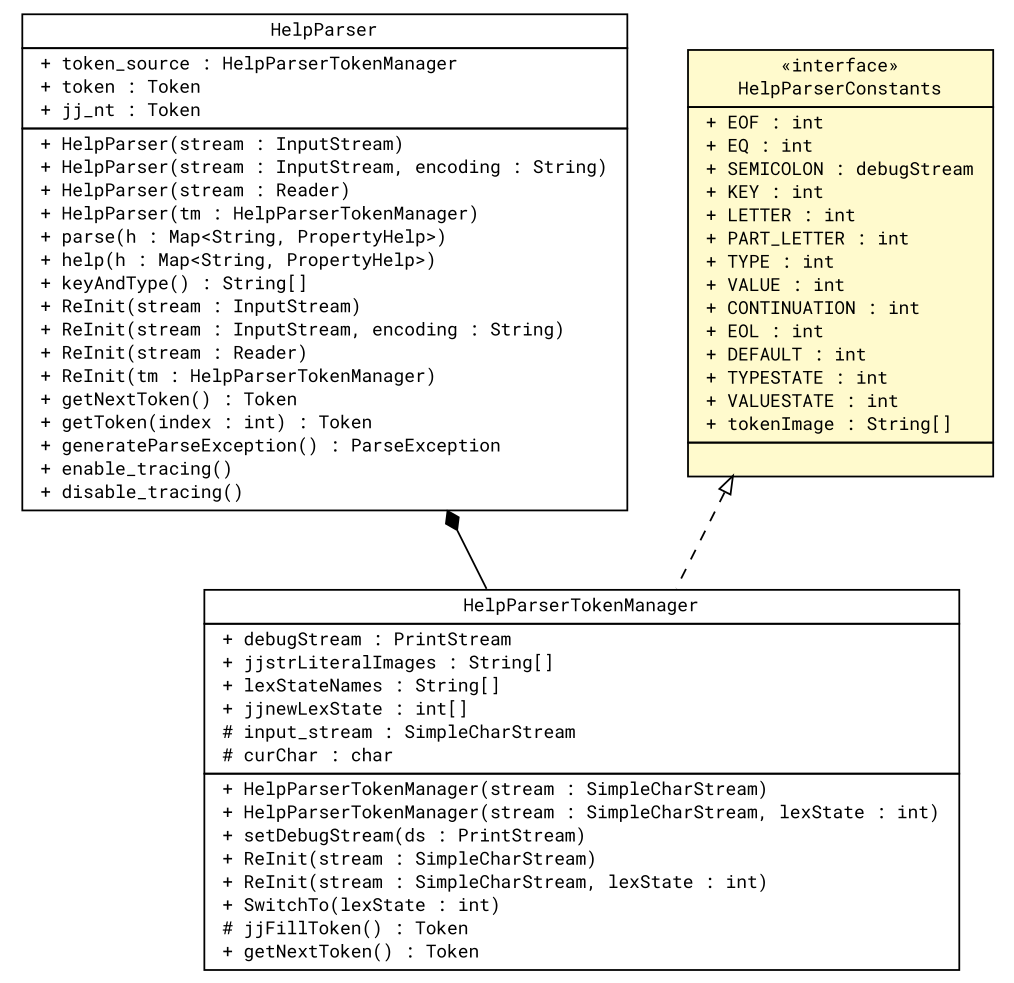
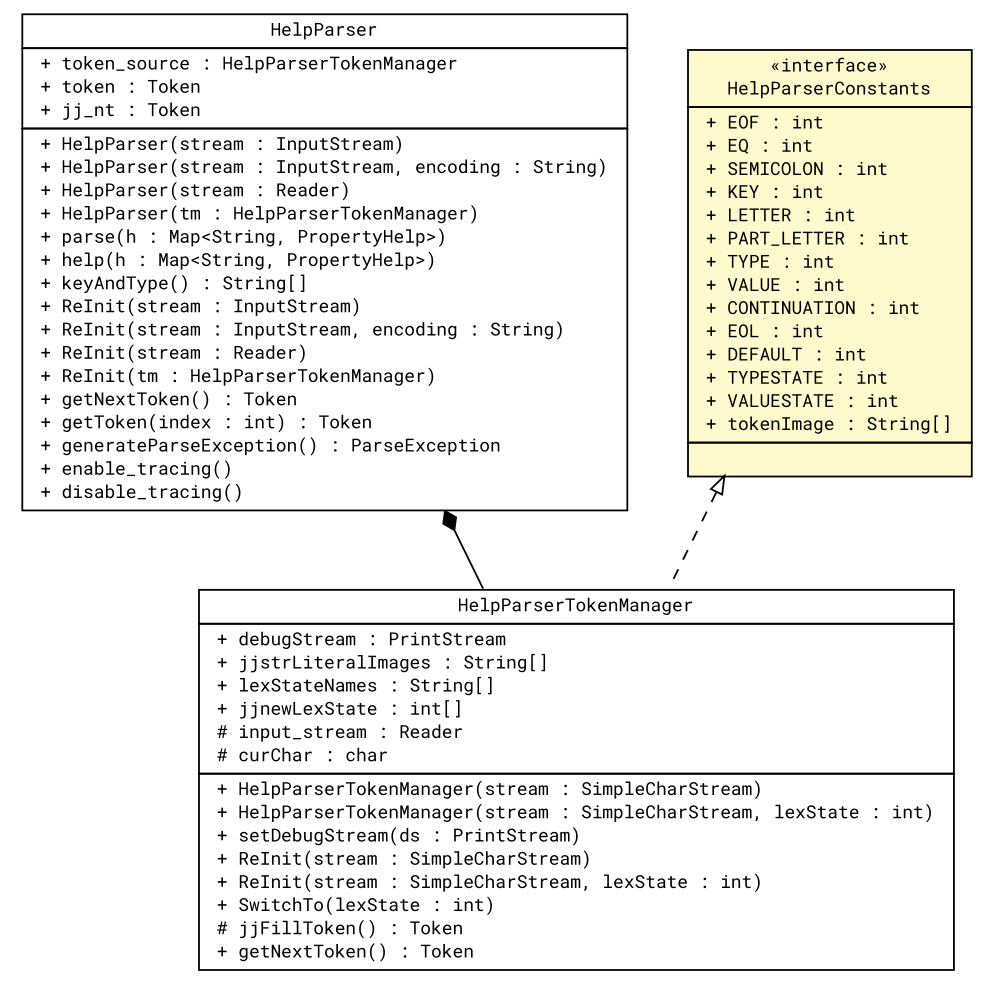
  digraph {
    fontname="Roboto Mono"
    nodesep=0.25
    ranksep=0.5
    node [fontcolor=black fontname="Roboto Mono" fontsize=10.0 shape=plaintext]
    edge [fontname="Roboto Mono" headport=p labelfontname=Helvetica labelfontsize=10 tailport=p]
    n1 [label=<<table title="com.vectorprint.configuration.parser.HelpParser" border="0" cellborder="1" cellspacing="0" cellpadding="2" port="p" href="./HelpParser.html"> 		<tr><td><table border="0" cellspacing="0" cellpadding="1"> <tr><td align="center" balign="center"> HelpParser </td></tr> 		</table></td></tr> 		<tr><td><table border="0" cellspacing="0" cellpadding="1"> <tr><td align="left" balign="left"> + token_source : HelpParserTokenManager </td></tr> <tr><td align="left" balign="left"> + token : Token </td></tr> <tr><td align="left" balign="left"> + jj_nt : Token </td></tr> 		</table></td></tr> 		<tr><td><table border="0" cellspacing="0" cellpadding="1"> <tr><td align="left" balign="left"> + HelpParser(stream : InputStream) </td></tr> <tr><td align="left" balign="left"> + HelpParser(stream : InputStream, encoding : String) </td></tr> <tr><td align="left" balign="left"> + HelpParser(stream : Reader) </td></tr> <tr><td align="left" balign="left"> + HelpParser(tm : HelpParserTokenManager) </td></tr> <tr><td align="left" balign="left"> + parse(h : Map&lt;String, PropertyHelp&gt;) </td></tr> <tr><td align="left" balign="left"> + help(h : Map&lt;String, PropertyHelp&gt;) </td></tr> <tr><td align="left" balign="left"> + keyAndType() : String[] </td></tr> <tr><td align="left" balign="left"> + ReInit(stream : InputStream) </td></tr> <tr><td align="left" balign="left"> + ReInit(stream : InputStream, encoding : String) </td></tr> <tr><td align="left" balign="left"> + ReInit(stream : Reader) </td></tr> <tr><td align="left" balign="left"> + ReInit(tm : HelpParserTokenManager) </td></tr> <tr><td align="left" balign="left"> + getNextToken() : Token </td></tr> <tr><td align="left" balign="left"> + getToken(index : int) : Token </td></tr> <tr><td align="left" balign="left"> + generateParseException() : ParseException </td></tr> <tr><td align="left" balign="left"> + enable_tracing() </td></tr> <tr><td align="left" balign="left"> + disable_tracing() </td></tr> 		</table></td></tr> 		</table>>]
-   n2 [label=<<table title="com.vectorprint.configuration.parser.HelpParserTokenManager" border="0" cellborder="1" cellspacing="0" cellpadding="2" port="p" href="./HelpParserTokenManager.html"> 		<tr><td><table border="0" cellspacing="0" cellpadding="1"> <tr><td align="center" balign="center"> HelpParserTokenManager </td></tr> 		</table></td></tr> 		<tr><td><table border="0" cellspacing="0" cellpadding="1"> <tr><td align="left" balign="left"> + debugStream : PrintStream </td></tr> <tr><td align="left" balign="left"> + jjstrLiteralImages : String[] </td></tr> <tr><td align="left" balign="left"> + lexStateNames : String[] </td></tr> <tr><td align="left" balign="left"> + jjnewLexState : int[] </td></tr> <tr><td align="left" balign="left"> # input_stream : SimpleCharStream </td></tr> <tr><td align="left" balign="left"> # curChar : char </td></tr> 		</table></td></tr> 		<tr><td><table border="0" cellspacing="0" cellpadding="1"> <tr><td align="left" balign="left"> + HelpParserTokenManager(stream : SimpleCharStream) </td></tr> <tr><td align="left" balign="left"> + HelpParserTokenManager(stream : SimpleCharStream, lexState : int) </td></tr> <tr><td align="left" balign="left"> + setDebugStream(ds : PrintStream) </td></tr> <tr><td align="left" balign="left"> + ReInit(stream : SimpleCharStream) </td></tr> <tr><td align="left" balign="left"> + ReInit(stream : SimpleCharStream, lexState : int) </td></tr> <tr><td align="left" balign="left"> + SwitchTo(lexState : int) </td></tr> <tr><td align="left" balign="left"> # jjFillToken() : Token </td></tr> <tr><td align="left" balign="left"> + getNextToken() : Token </td></tr> 		</table></td></tr> 		</table>>]
-   n3 [label=<<table title="com.vectorprint.configuration.parser.HelpParserConstants" border="0" cellborder="1" cellspacing="0" cellpadding="2" port="p" bgcolor="lemonChiffon" href="./HelpParserConstants.html"> 		<tr><td><table border="0" cellspacing="0" cellpadding="1"> <tr><td align="center" balign="center"> &#171;interface&#187; </td></tr> <tr><td align="center" balign="center"> HelpParserConstants </td></tr> 		</table></td></tr> 		<tr><td><table border="0" cellspacing="0" cellpadding="1"> <tr><td align="left" balign="left"> + EOF : int </td></tr> <tr><td align="left" balign="left"> + EQ : int </td></tr> <tr><td align="left" balign="left"> + SEMICOLON : debugStream </td></tr> <tr><td align="left" balign="left"> + KEY : int </td></tr> <tr><td align="left" balign="left"> + LETTER : int </td></tr> <tr><td align="left" balign="left"> + PART_LETTER : int </td></tr> <tr><td align="left" balign="left"> + TYPE : int </td></tr> <tr><td align="left" balign="left"> + VALUE : int </td></tr> <tr><td align="left" balign="left"> + CONTINUATION : int </td></tr> <tr><td align="left" balign="left"> + EOL : int </td></tr> <tr><td align="left" balign="left"> + DEFAULT : int </td></tr> <tr><td align="left" balign="left"> + TYPESTATE : int </td></tr> <tr><td align="left" balign="left"> + VALUESTATE : int </td></tr> <tr><td align="left" balign="left"> + tokenImage : String[] </td></tr> 		</table></td></tr> 		<tr><td><table border="0" cellspacing="0" cellpadding="1"> <tr><td align="left" balign="left">  </td></tr> 		</table></td></tr> 		</table>>]
+   n2 [label=<<table title="com.vectorprint.configuration.parser.HelpParserTokenManager" border="0" cellborder="1" cellspacing="0" cellpadding="2" port="p" href="./HelpParserTokenManager.html"> 		<tr><td><table border="0" cellspacing="0" cellpadding="1"> <tr><td align="center" balign="center"> HelpParserTokenManager </td></tr> 		</table></td></tr> 		<tr><td><table border="0" cellspacing="0" cellpadding="1"> <tr><td align="left" balign="left"> + debugStream : PrintStream </td></tr> <tr><td align="left" balign="left"> + jjstrLiteralImages : String[] </td></tr> <tr><td align="left" balign="left"> + lexStateNames : String[] </td></tr> <tr><td align="left" balign="left"> + jjnewLexState : int[] </td></tr> <tr><td align="left" balign="left"> # input_stream : Reader </td></tr> <tr><td align="left" balign="left"> # curChar : char </td></tr> 		</table></td></tr> 		<tr><td><table border="0" cellspacing="0" cellpadding="1"> <tr><td align="left" balign="left"> + HelpParserTokenManager(stream : SimpleCharStream) </td></tr> <tr><td align="left" balign="left"> + HelpParserTokenManager(stream : SimpleCharStream, lexState : int) </td></tr> <tr><td align="left" balign="left"> + setDebugStream(ds : PrintStream) </td></tr> <tr><td align="left" balign="left"> + ReInit(stream : SimpleCharStream) </td></tr> <tr><td align="left" balign="left"> + ReInit(stream : SimpleCharStream, lexState : int) </td></tr> <tr><td align="left" balign="left"> + SwitchTo(lexState : int) </td></tr> <tr><td align="left" balign="left"> # jjFillToken() : Token </td></tr> <tr><td align="left" balign="left"> + getNextToken() : Token </td></tr> 		</table></td></tr> 		</table>>]
+   n3 [label=<<table title="com.vectorprint.configuration.parser.HelpParserConstants" border="0" cellborder="1" cellspacing="0" cellpadding="2" port="p" bgcolor="lemonChiffon" href="./HelpParserConstants.html"> 		<tr><td><table border="0" cellspacing="0" cellpadding="1"> <tr><td align="center" balign="center"> &#171;interface&#187; </td></tr> <tr><td align="center" balign="center"> HelpParserConstants </td></tr> 		</table></td></tr> 		<tr><td><table border="0" cellspacing="0" cellpadding="1"> <tr><td align="left" balign="left"> + EOF : int </td></tr> <tr><td align="left" balign="left"> + EQ : int </td></tr> <tr><td align="left" balign="left"> + SEMICOLON : int </td></tr> <tr><td align="left" balign="left"> + KEY : int </td></tr> <tr><td align="left" balign="left"> + LETTER : int </td></tr> <tr><td align="left" balign="left"> + PART_LETTER : int </td></tr> <tr><td align="left" balign="left"> + TYPE : int </td></tr> <tr><td align="left" balign="left"> + VALUE : int </td></tr> <tr><td align="left" balign="left"> + CONTINUATION : int </td></tr> <tr><td align="left" balign="left"> + EOL : int </td></tr> <tr><td align="left" balign="left"> + DEFAULT : int </td></tr> <tr><td align="left" balign="left"> + TYPESTATE : int </td></tr> <tr><td align="left" balign="left"> + VALUESTATE : int </td></tr> <tr><td align="left" balign="left"> + tokenImage : String[] </td></tr> 		</table></td></tr> 		<tr><td><table border="0" cellspacing="0" cellpadding="1"> <tr><td align="left" balign="left">  </td></tr> 		</table></td></tr> 		</table>>]
    n1 -> n2 [arrowhead=none arrowtail=diamond color=black dir=both fontcolor=black fontsize=10.0]
    n3 -> n2 [arrowtail=empty dir=back fontsize=10 style=dashed]
  }
